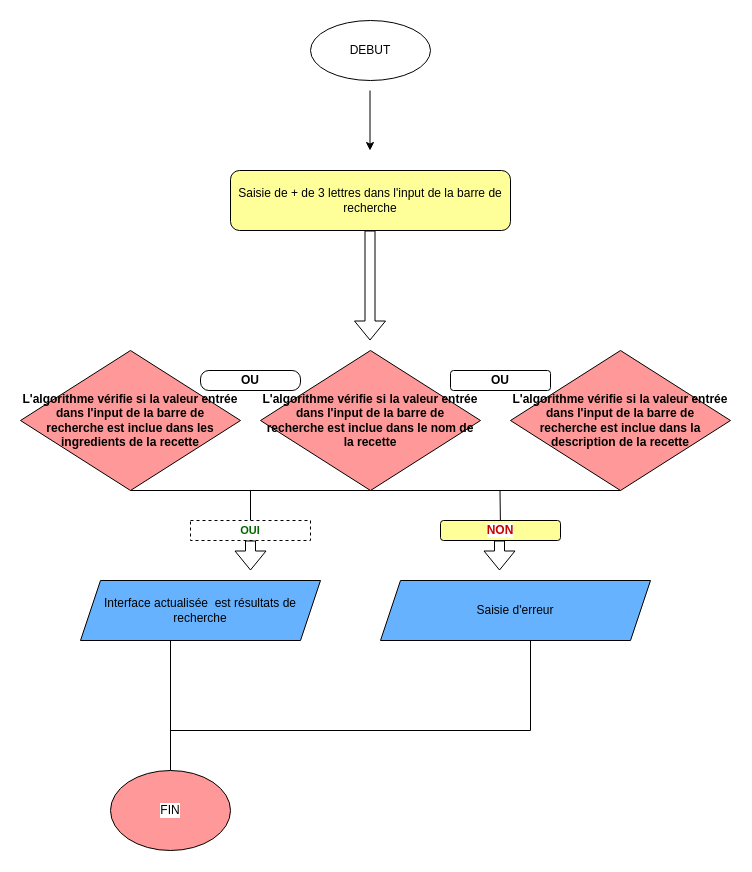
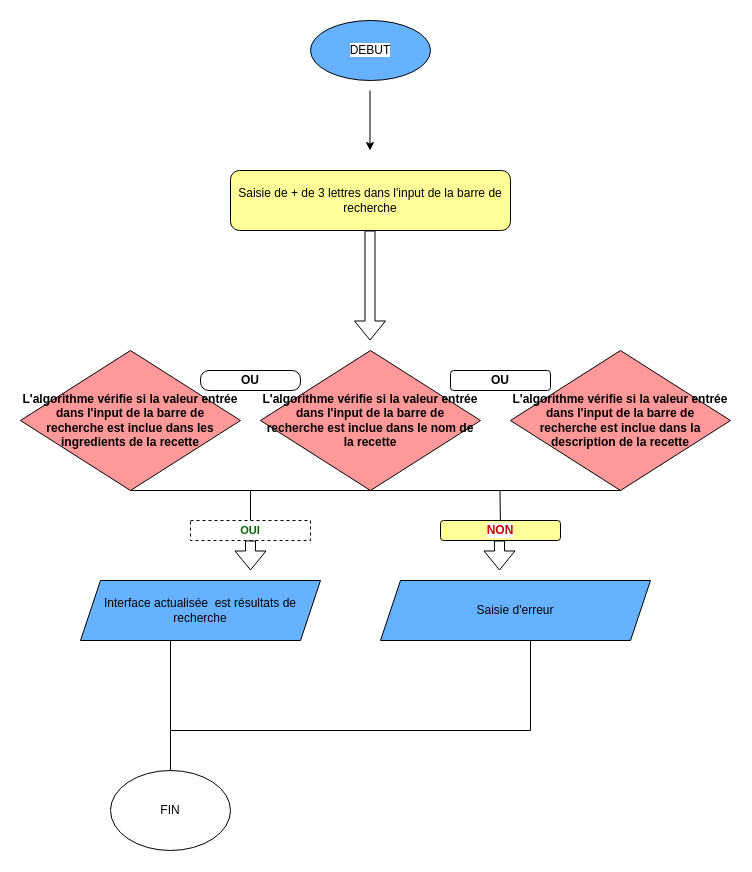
  <mxCell id="0" />
  <mxCell id="1" parent="0" />
- <mxCell id="2" value="&lt;font color=&quot;#000000&quot; style=&quot;background-color: rgb(255 , 255 , 255)&quot;&gt;DEBUT&lt;/font&gt;" style="ellipse;whiteSpace=wrap;html=1;strokeColor=#000000;fillColor=#FFFFFF;" parent="1" vertex="1"><mxGeometry x="310" y="20" width="120" height="60" as="geometry" /></mxCell>
+ <mxCell id="2" value="&lt;font color=&quot;#000000&quot; style=&quot;background-color: rgb(255 , 255 , 255)&quot;&gt;DEBUT&lt;/font&gt;" style="ellipse;whiteSpace=wrap;html=1;strokeColor=#000000;fillColor=#66b2ff;" parent="1" vertex="1"><mxGeometry x="310" y="20" width="120" height="60" as="geometry" /></mxCell>
  <mxCell id="3" value="&lt;font color=&quot;#000000&quot;&gt;Saisie de + de 3 lettres dans l'input de la barre de recherche&lt;/font&gt;" style="rounded=1;whiteSpace=wrap;html=1;strokeColor=#000000;fillColor=#FFFF99;" parent="1" vertex="1"><mxGeometry x="230" y="170" width="280" height="60" as="geometry" /></mxCell>
  <mxCell id="4" value="" style="endArrow=classic;html=1;rounded=0;strokeColor=#000000;" parent="1" edge="1"><mxGeometry width="50" height="50" relative="1" as="geometry"><mxPoint x="369.5" y="90" as="sourcePoint" /><mxPoint x="369.5" y="150" as="targetPoint" /></mxGeometry></mxCell>
  <mxCell id="5" value="&lt;font style=&quot;font-size: 12px&quot; color=&quot;#000000&quot;&gt;&lt;b&gt;L'algorithme vérifie si la valeur entrée dans l'input de la barre de recherche&amp;nbsp;&lt;/b&gt;&lt;b&gt;est inclue dans&amp;nbsp;&lt;/b&gt;&lt;b&gt;les ingredients de la recette&lt;/b&gt;&lt;/font&gt;" style="rhombus;whiteSpace=wrap;html=1;fillColor=#FF9999;strokeColor=#000000;" parent="1" vertex="1"><mxGeometry x="20" y="350" width="220" height="140" as="geometry" /></mxCell>
  <mxCell id="6" value="&lt;span style=&quot;&quot;&gt;&lt;b&gt;&lt;font style=&quot;font-size: 12px&quot; color=&quot;#000000&quot;&gt;OU&lt;/font&gt;&lt;/b&gt;&lt;/span&gt;" style="rounded=1;whiteSpace=wrap;html=1;labelBackgroundColor=#FFFFFF;fontSize=9;fillColor=#FFFFFF;strokeColor=#000000;arcSize=42;" parent="1" vertex="1"><mxGeometry x="200" y="370" width="100" height="20" as="geometry" /></mxCell>
  <mxCell id="7" value="&lt;span style=&quot;&quot;&gt;&lt;b&gt;&lt;font style=&quot;font-size: 12px&quot; color=&quot;#000000&quot;&gt;OU&lt;/font&gt;&lt;/b&gt;&lt;/span&gt;" style="rounded=1;whiteSpace=wrap;html=1;labelBackgroundColor=#FFFFFF;fontSize=9;fillColor=#FFFFFF;strokeColor=#000000;" parent="1" vertex="1"><mxGeometry x="450" y="370" width="100" height="20" as="geometry" /></mxCell>
  <mxCell id="8" value="" style="endArrow=none;html=1;rounded=0;fontSize=9;strokeColor=#000000;entryX=0.5;entryY=1;entryDx=0;entryDy=0;" parent="1" edge="1" target="23"><mxGeometry width="50" height="50" relative="1" as="geometry"><mxPoint x="130" y="490" as="sourcePoint" /><mxPoint x="660" y="490" as="targetPoint" /><Array as="points" /></mxGeometry></mxCell>
  <mxCell id="9" value="" style="endArrow=none;html=1;rounded=0;fontSize=9;strokeColor=#000000;startArrow=none;" parent="1" edge="1" source="19"><mxGeometry width="50" height="50" relative="1" as="geometry"><mxPoint x="250" y="570" as="sourcePoint" /><mxPoint x="250" y="490" as="targetPoint" /></mxGeometry></mxCell>
  <mxCell id="10" value="" style="endArrow=none;html=1;rounded=0;fontSize=9;startArrow=none;strokeColor=#000000;" parent="1" edge="1" source="18"><mxGeometry width="50" height="50" relative="1" as="geometry"><mxPoint x="499.5" y="570" as="sourcePoint" /><mxPoint x="499.5" y="490" as="targetPoint" /></mxGeometry></mxCell>
  <mxCell id="11" value="&lt;font style=&quot;font-size: 12px&quot; color=&quot;#000000&quot;&gt;Interface actualisée&amp;nbsp; est résultats de recherche&lt;/font&gt;" style="shape=parallelogram;perimeter=parallelogramPerimeter;whiteSpace=wrap;html=1;fixedSize=1;labelBackgroundColor=none;fontSize=9;strokeColor=#000000;strokeWidth=1;fillColor=#66B2FF;" parent="1" vertex="1"><mxGeometry x="80" y="580" width="240" height="60" as="geometry" /></mxCell>
  <mxCell id="12" value="&lt;font style=&quot;font-size: 12px&quot; color=&quot;#000000&quot;&gt;Saisie d'erreur&lt;/font&gt;" style="shape=parallelogram;perimeter=parallelogramPerimeter;whiteSpace=wrap;html=1;fixedSize=1;labelBackgroundColor=none;fontSize=9;strokeColor=#000000;fillColor=#66B2FF;" parent="1" vertex="1"><mxGeometry x="380" y="580" width="270" height="60" as="geometry" /></mxCell>
  <mxCell id="13" value="" style="endArrow=none;html=1;rounded=0;fontSize=9;strokeColor=#000000;" parent="1" edge="1"><mxGeometry width="50" height="50" relative="1" as="geometry"><mxPoint x="170" y="640" as="sourcePoint" /><mxPoint x="170" y="770" as="targetPoint" /></mxGeometry></mxCell>
  <mxCell id="14" value="" style="endArrow=none;html=1;rounded=0;fontSize=9;strokeColor=#000000;" parent="1" edge="1"><mxGeometry width="50" height="50" relative="1" as="geometry"><mxPoint x="530" y="730" as="sourcePoint" /><mxPoint x="530" y="640" as="targetPoint" /></mxGeometry></mxCell>
  <mxCell id="15" value="" style="endArrow=none;html=1;rounded=0;fontSize=9;strokeColor=#000000;" parent="1" edge="1"><mxGeometry width="50" height="50" relative="1" as="geometry"><mxPoint x="170" y="730" as="sourcePoint" /><mxPoint x="530" y="730" as="targetPoint" /></mxGeometry></mxCell>
- <mxCell id="16" value="&lt;font style=&quot;font-size: 12px&quot;&gt;FIN&lt;/font&gt;" style="ellipse;whiteSpace=wrap;html=1;labelBackgroundColor=#FFFFFF;fontSize=9;fontColor=#000000;fillColor=#ff9999;strokeColor=#000000;" parent="1" vertex="1"><mxGeometry x="110" y="770" width="120" height="80" as="geometry" /></mxCell>
+ <mxCell id="16" value="&lt;font style=&quot;font-size: 12px&quot;&gt;FIN&lt;/font&gt;" style="ellipse;whiteSpace=wrap;html=1;labelBackgroundColor=#FFFFFF;fontSize=9;fontColor=#000000;fillColor=#FFFFFF;strokeColor=#000000;" parent="1" vertex="1"><mxGeometry x="110" y="770" width="120" height="80" as="geometry" /></mxCell>
  <mxCell id="17" value="" style="shape=flexArrow;endArrow=classic;html=1;labelBackgroundColor=#FFFFFF;labelBorderColor=#000000;fontColor=#000000;strokeColor=#000000;" edge="1" parent="1"><mxGeometry width="50" height="50" relative="1" as="geometry"><mxPoint x="369.5" y="230" as="sourcePoint" /><mxPoint x="369.5" y="340" as="targetPoint" /></mxGeometry></mxCell>
  <mxCell id="18" value="&lt;b&gt;&lt;font style=&quot;font-size: 12px&quot; color=&quot;#cc0000&quot;&gt;NON&lt;/font&gt;&lt;/b&gt;" style="rounded=1;whiteSpace=wrap;html=1;labelBackgroundColor=#FFFFFF;fontSize=9;fillColor=#ffff99;strokeColor=#000000;" parent="1" vertex="1"><mxGeometry x="440" y="520" width="120" height="20" as="geometry" /></mxCell>
  <mxCell id="19" value="&lt;b&gt;&lt;font color=&quot;#006600&quot; style=&quot;font-size: 11px&quot;&gt;OUI&lt;/font&gt;&lt;/b&gt;" style="rounded=1;whiteSpace=wrap;html=1;labelBackgroundColor=#FFFFFF;fontSize=9;arcSize=0;fillColor=#FFFFFF;strokeColor=#000000;dashed=1;" parent="1" vertex="1"><mxGeometry x="190" y="520" width="120" height="20" as="geometry" /></mxCell>
  <mxCell id="20" value="" style="shape=flexArrow;endArrow=classic;html=1;labelBackgroundColor=#FFFFFF;labelBorderColor=#000000;fontColor=#000000;strokeColor=#000000;exitX=0.5;exitY=1;exitDx=0;exitDy=0;" edge="1" parent="1" source="19"><mxGeometry width="50" height="50" relative="1" as="geometry"><mxPoint x="220" y="590" as="sourcePoint" /><mxPoint x="250" y="570" as="targetPoint" /></mxGeometry></mxCell>
  <mxCell id="21" value="" style="shape=flexArrow;endArrow=classic;html=1;labelBackgroundColor=#FFFFFF;labelBorderColor=#000000;fontColor=#000000;strokeColor=#000000;exitX=0.5;exitY=1;exitDx=0;exitDy=0;" edge="1" parent="1"><mxGeometry width="50" height="50" relative="1" as="geometry"><mxPoint x="499" y="540" as="sourcePoint" /><mxPoint x="499" y="570" as="targetPoint" /></mxGeometry></mxCell>
  <mxCell id="22" value="&lt;font style=&quot;font-size: 12px&quot; color=&quot;#000000&quot;&gt;&lt;b&gt;L'algorithme vérifie si la valeur entrée dans l'input de la barre de recherche&amp;nbsp;&lt;/b&gt;&lt;b&gt;est inclue dans&amp;nbsp;&lt;/b&gt;&lt;b&gt;le nom de la recette&lt;/b&gt;&lt;/font&gt;" style="rhombus;whiteSpace=wrap;html=1;fillColor=#FF9999;strokeColor=#000000;" vertex="1" parent="1"><mxGeometry x="260" y="350" width="220" height="140" as="geometry" /></mxCell>
  <mxCell id="23" value="&lt;font style=&quot;font-size: 12px&quot; color=&quot;#000000&quot;&gt;&lt;b&gt;L'algorithme vérifie si la valeur entrée dans l'input de la barre de recherche&amp;nbsp;&lt;/b&gt;&lt;b&gt;est inclue dans&amp;nbsp;&lt;/b&gt;&lt;b&gt;la description de la recette&lt;/b&gt;&lt;/font&gt;" style="rhombus;whiteSpace=wrap;html=1;fillColor=#FF9999;strokeColor=#000000;" vertex="1" parent="1"><mxGeometry x="510" y="350" width="220" height="140" as="geometry" /></mxCell>
